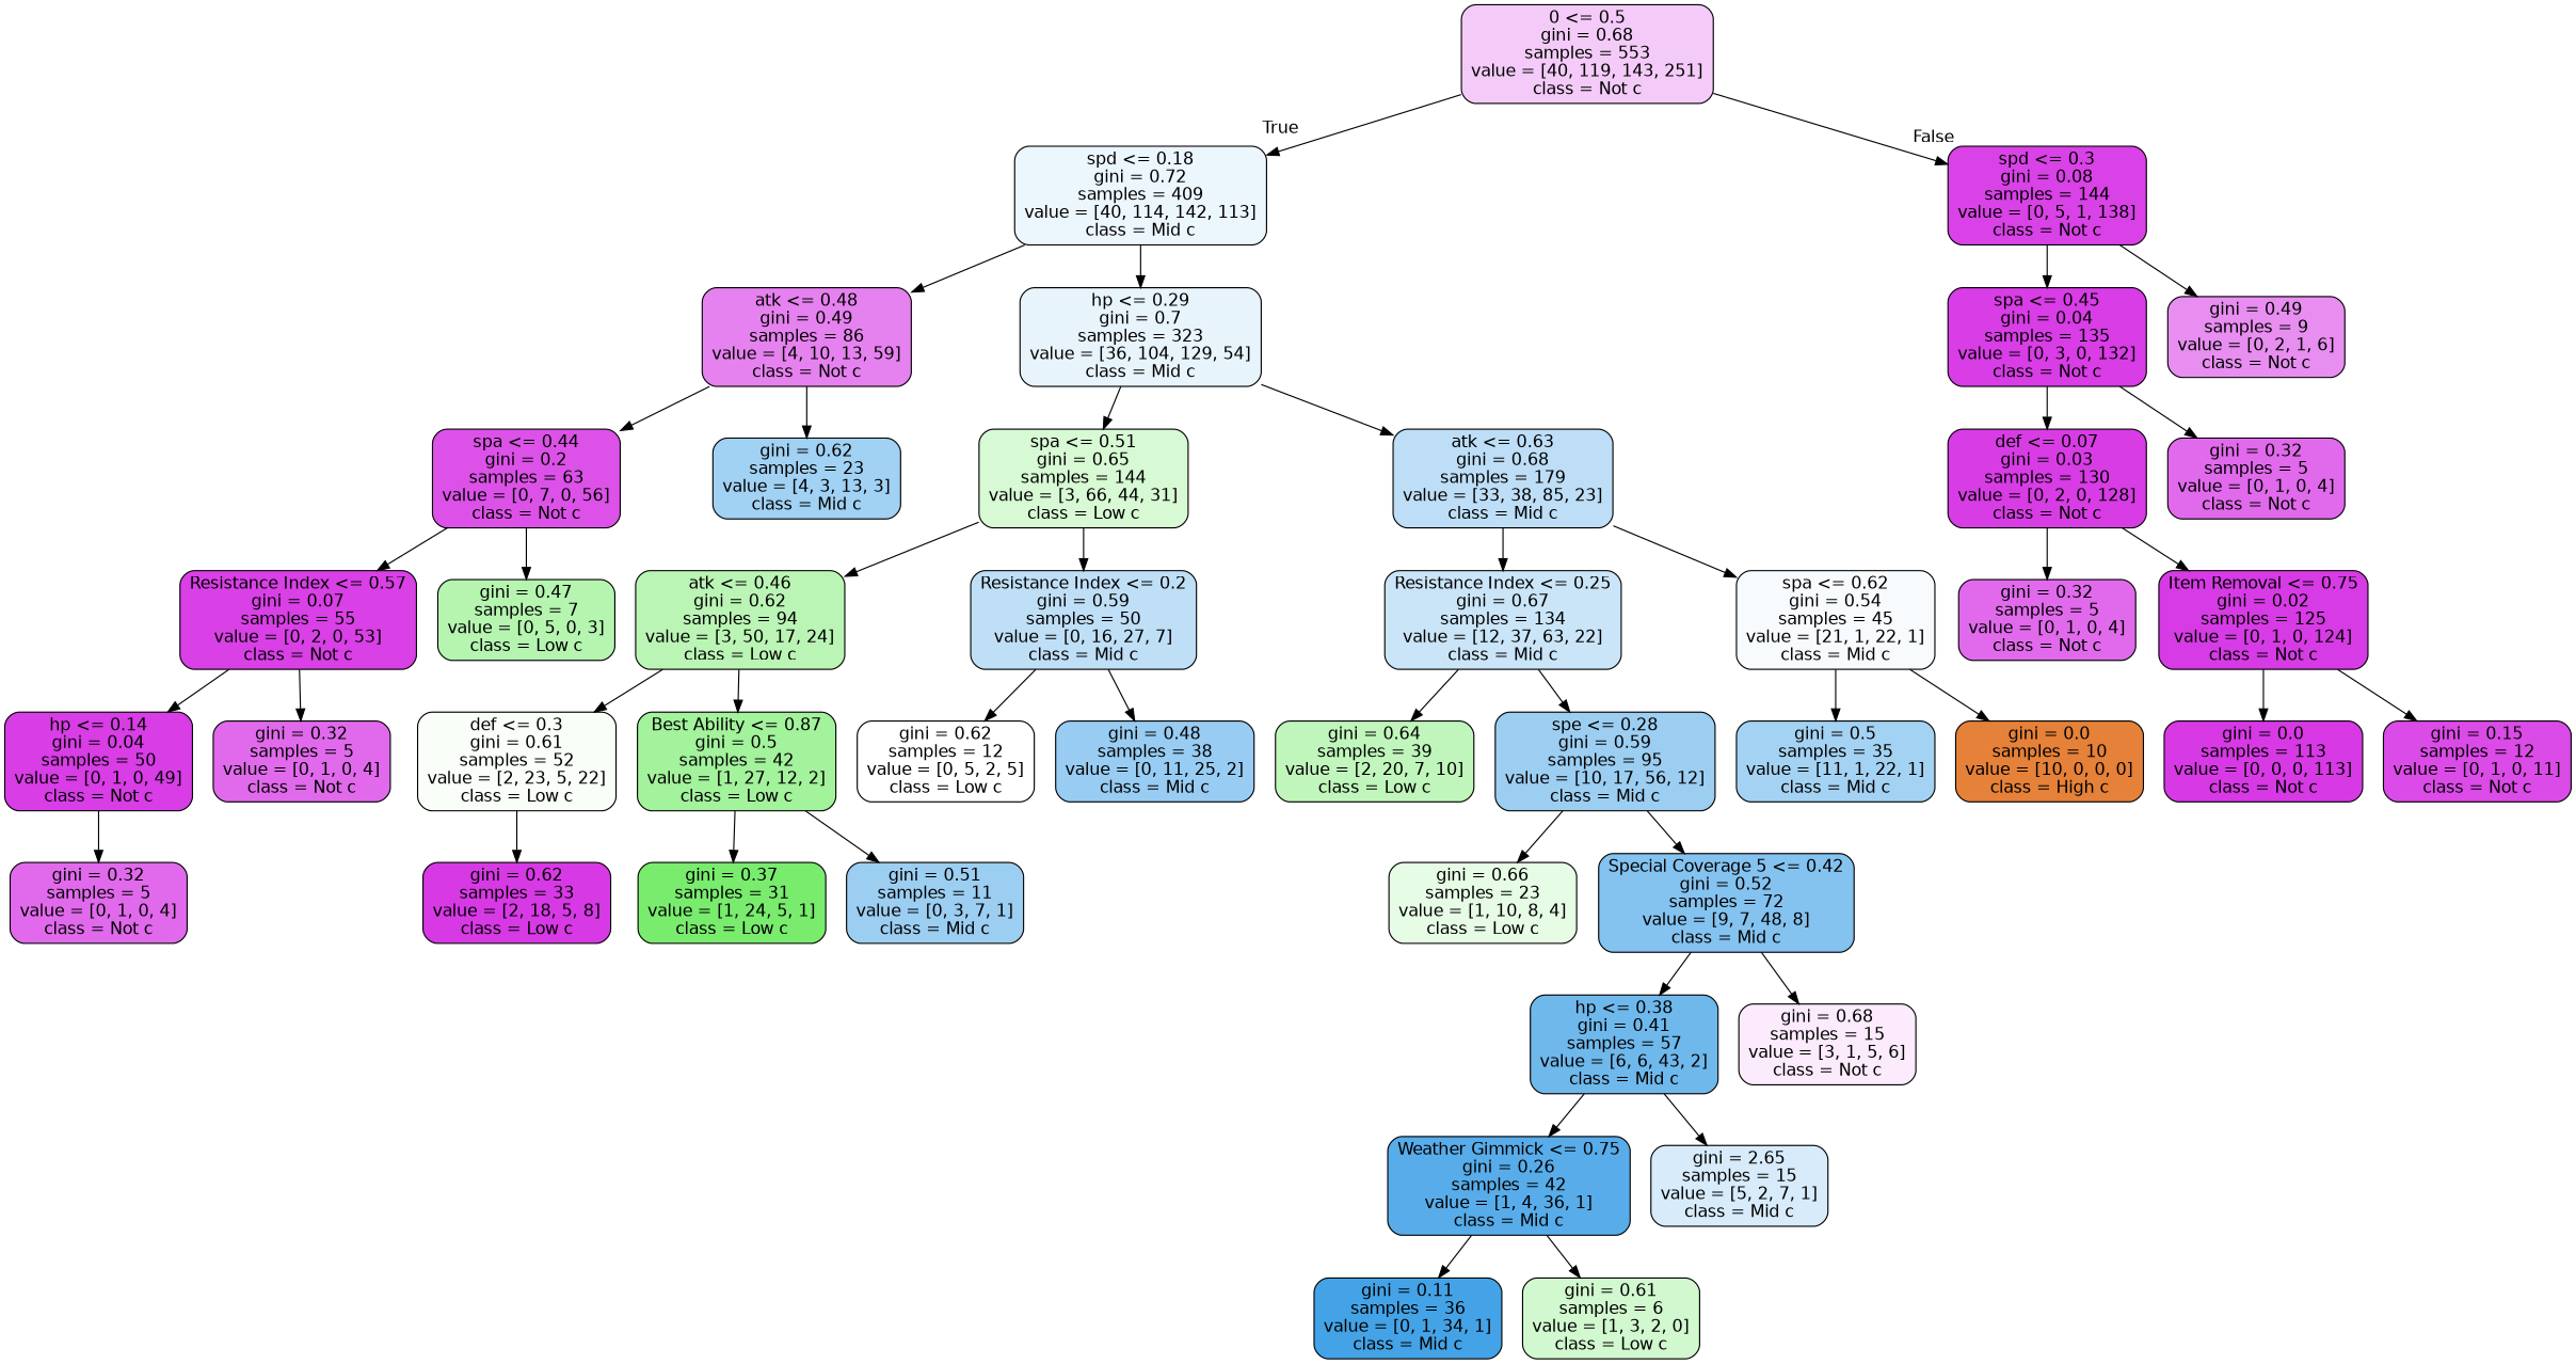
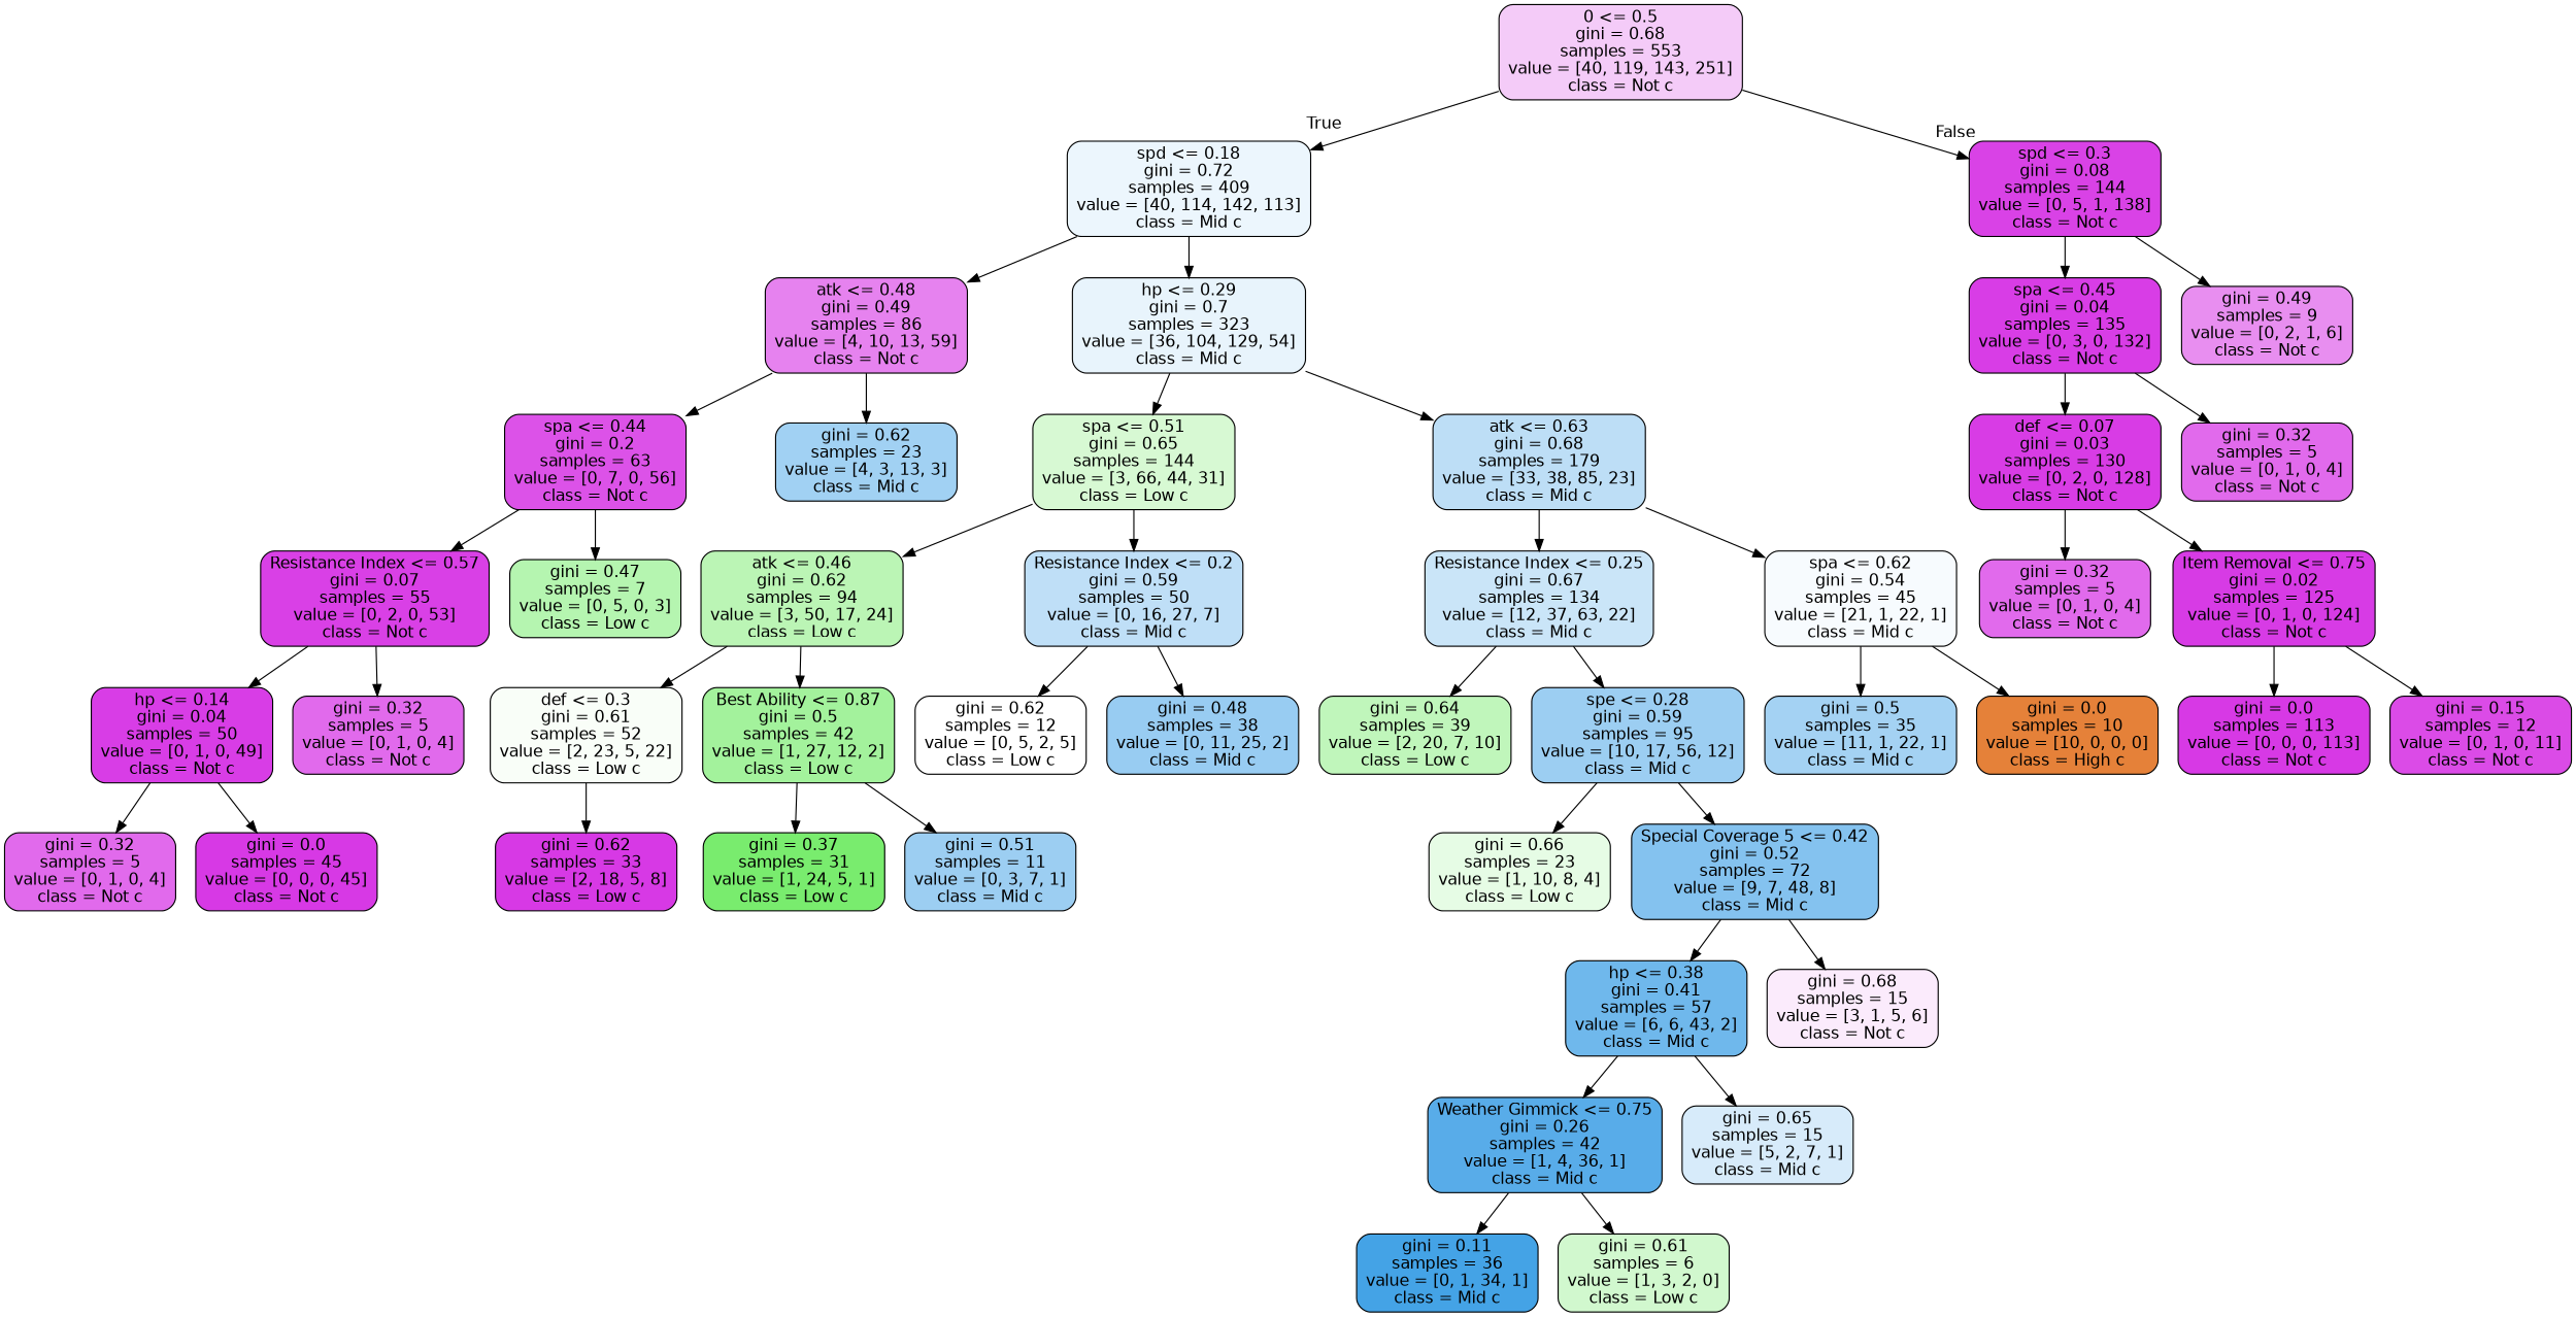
  digraph {
    node [color=black fillcolor="#e16aec" fontname=helvetica shape=box style="filled, rounded"]
    edge [fontname=helvetica]
    n1 [fillcolor="#f4cbf8" label="0 <= 0.5\ngini = 0.68\nsamples = 553\nvalue = [40, 119, 143, 251]\nclass = Not c"]
    n2 [fillcolor="#ecf6fd" label="spd <= 0.18\ngini = 0.72\nsamples = 409\nvalue = [40, 114, 142, 113]\nclass = Mid c"]
    n3 [fillcolor="#d942e6" label="spd <= 0.3\ngini = 0.08\nsamples = 144\nvalue = [0, 5, 1, 138]\nclass = Not c"]
    n4 [fillcolor="#e682ef" label="atk <= 0.48\ngini = 0.49\nsamples = 86\nvalue = [4, 10, 13, 59]\nclass = Not c"]
    n5 [fillcolor="#e8f4fc" label="hp <= 0.29\ngini = 0.7\nsamples = 323\nvalue = [36, 104, 129, 54]\nclass = Mid c"]
    n6 [fillcolor="#d83de6" label="spa <= 0.45\ngini = 0.04\nsamples = 135\nvalue = [0, 3, 0, 132]\nclass = Not c"]
    n7 [fillcolor="#e88ef0" label="gini = 0.49\nsamples = 9\nvalue = [0, 2, 1, 6]\nclass = Not c"]
    n8 [fillcolor="#dc52e8" label="spa <= 0.44\ngini = 0.2\nsamples = 63\nvalue = [0, 7, 0, 56]\nclass = Not c"]
    n9 [fillcolor="#a1d1f3" label="gini = 0.62\nsamples = 23\nvalue = [4, 3, 13, 3]\nclass = Mid c"]
    n10 [fillcolor="#d7f9d3" label="spa <= 0.51\ngini = 0.65\nsamples = 144\nvalue = [3, 66, 44, 31]\nclass = Low c"]
    n11 [fillcolor="#bddef6" label="atk <= 0.63\ngini = 0.68\nsamples = 179\nvalue = [33, 38, 85, 23]\nclass = Mid c"]
    n12 [fillcolor="#d940e6" label="Resistance Index <= 0.57\ngini = 0.07\nsamples = 55\nvalue = [0, 2, 0, 53]\nclass = Not c"]
    n13 [fillcolor="#b5f5b0" label="gini = 0.47\nsamples = 7\nvalue = [0, 5, 0, 3]\nclass = Low c"]
    n14 [fillcolor="#d83de6" label="hp <= 0.14\ngini = 0.04\nsamples = 50\nvalue = [0, 1, 0, 49]\nclass = Not c"]
    n15 [label="gini = 0.32\nsamples = 5\nvalue = [0, 1, 0, 4]\nclass = Not c"]
    n16 [label="gini = 0.32\nsamples = 5\nvalue = [0, 1, 0, 4]\nclass = Not c"]
+   n17 [fillcolor="#d739e5" label="gini = 0.0\nsamples = 45\nvalue = [0, 0, 0, 45]\nclass = Not c"]
    n18 [fillcolor="#bbf5b5" label="atk <= 0.46\ngini = 0.62\nsamples = 94\nvalue = [3, 50, 17, 24]\nclass = Low c"]
    n19 [fillcolor="#bfdff7" label="Resistance Index <= 0.2\ngini = 0.59\nsamples = 50\nvalue = [0, 16, 27, 7]\nclass = Mid c"]
    n20 [fillcolor="#cae5f8" label="Resistance Index <= 0.25\ngini = 0.67\nsamples = 134\nvalue = [12, 37, 63, 22]\nclass = Mid c"]
    n21 [fillcolor="#f7fbfe" label="spa <= 0.62\ngini = 0.54\nsamples = 45\nvalue = [21, 1, 22, 1]\nclass = Mid c"]
    n22 [fillcolor="#f9fef8" label="def <= 0.3\ngini = 0.61\nsamples = 52\nvalue = [2, 23, 5, 22]\nclass = Low c"]
    n23 [fillcolor="#a3f29c" label="Best Ability <= 0.87\ngini = 0.5\nsamples = 42\nvalue = [1, 27, 12, 2]\nclass = Low c"]
    n24 [fillcolor="#ffffff" label="gini = 0.62\nsamples = 12\nvalue = [0, 5, 2, 5]\nclass = Low c"]
    n25 [fillcolor="#98ccf2" label="gini = 0.48\nsamples = 38\nvalue = [0, 11, 25, 2]\nclass = Mid c"]
    n26 [fillcolor="#d739e5" label="gini = 0.62\nsamples = 33\nvalue = [2, 18, 5, 8]\nclass = Low c"]
    n27 [fillcolor="#79ec6e" label="gini = 0.37\nsamples = 31\nvalue = [1, 24, 5, 1]\nclass = Low c"]
    n28 [fillcolor="#9ccef2" label="gini = 0.51\nsamples = 11\nvalue = [0, 3, 7, 1]\nclass = Mid c"]
    n29 [fillcolor="#c0f6bb" label="gini = 0.64\nsamples = 39\nvalue = [2, 20, 7, 10]\nclass = Low c"]
    n30 [fillcolor="#9ccef2" label="spe <= 0.28\ngini = 0.59\nsamples = 95\nvalue = [10, 17, 56, 12]\nclass = Mid c"]
    n31 [fillcolor="#a4d2f3" label="gini = 0.5\nsamples = 35\nvalue = [11, 1, 22, 1]\nclass = Mid c"]
    n32 [fillcolor="#e58139" label="gini = 0.0\nsamples = 10\nvalue = [10, 0, 0, 0]\nclass = High c"]
    n33 [fillcolor="#e6fce5" label="gini = 0.66\nsamples = 23\nvalue = [1, 10, 8, 4]\nclass = Low c"]
    n34 [fillcolor="#84c2ef" label="Special Coverage 5 <= 0.42\ngini = 0.52\nsamples = 72\nvalue = [9, 7, 48, 8]\nclass = Mid c"]
    n35 [fillcolor="#6fb8ec" label="hp <= 0.38\ngini = 0.41\nsamples = 57\nvalue = [6, 6, 43, 2]\nclass = Mid c"]
    n36 [fillcolor="#fbebfc" label="gini = 0.68\nsamples = 15\nvalue = [3, 1, 5, 6]\nclass = Not c"]
    n37 [fillcolor="#58ace9" label="Weather Gimmick <= 0.75\ngini = 0.26\nsamples = 42\nvalue = [1, 4, 36, 1]\nclass = Mid c"]
-   n38 [fillcolor="#d7ebfa" label="gini = 2.65\nsamples = 15\nvalue = [5, 2, 7, 1]\nclass = Mid c"]
+   n38 [fillcolor="#d7ebfa" label="gini = 0.65\nsamples = 15\nvalue = [5, 2, 7, 1]\nclass = Mid c"]
    n39 [fillcolor="#44a3e6" label="gini = 0.11\nsamples = 36\nvalue = [0, 1, 34, 1]\nclass = Mid c"]
    n40 [fillcolor="#d1f8ce" label="gini = 0.61\nsamples = 6\nvalue = [1, 3, 2, 0]\nclass = Low c"]
    n41 [fillcolor="#d83ce5" label="def <= 0.07\ngini = 0.03\nsamples = 130\nvalue = [0, 2, 0, 128]\nclass = Not c"]
    n42 [label="gini = 0.32\nsamples = 5\nvalue = [0, 1, 0, 4]\nclass = Not c"]
    n43 [label="gini = 0.32\nsamples = 5\nvalue = [0, 1, 0, 4]\nclass = Not c"]
    n44 [fillcolor="#d73be5" label="Item Removal <= 0.75\ngini = 0.02\nsamples = 125\nvalue = [0, 1, 0, 124]\nclass = Not c"]
    n45 [fillcolor="#d739e5" label="gini = 0.0\nsamples = 113\nvalue = [0, 0, 0, 113]\nclass = Not c"]
    n46 [fillcolor="#db4be7" label="gini = 0.15\nsamples = 12\nvalue = [0, 1, 0, 11]\nclass = Not c"]
    n1 -> n2 [headlabel=True labelangle=45 labeldistance=2.5]
    n1 -> n3 [headlabel=False labelangle=-45 labeldistance=2.5]
    n2 -> n4
    n2 -> n5
    n3 -> n6
    n3 -> n7
    n4 -> n8
    n4 -> n9
    n5 -> n10
    n5 -> n11
    n6 -> n41
    n6 -> n42
    n8 -> n12
    n8 -> n13
    n10 -> n18
    n10 -> n19
    n11 -> n20
    n11 -> n21
    n12 -> n14
    n12 -> n15
    n14 -> n16
+   n14 -> n17
    n18 -> n22
    n18 -> n23
    n19 -> n24
    n19 -> n25
    n20 -> n29
    n20 -> n30
    n21 -> n31
    n21 -> n32
    n22 -> n26
    n23 -> n27
    n23 -> n28
    n30 -> n33
    n30 -> n34
    n34 -> n35
    n34 -> n36
    n35 -> n37
    n35 -> n38
    n37 -> n39
    n37 -> n40
    n41 -> n43
    n41 -> n44
    n44 -> n45
    n44 -> n46
  }
